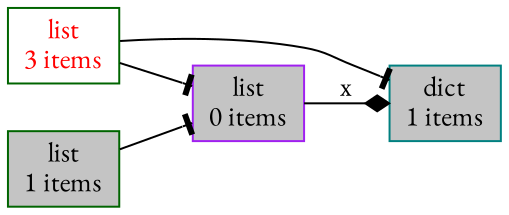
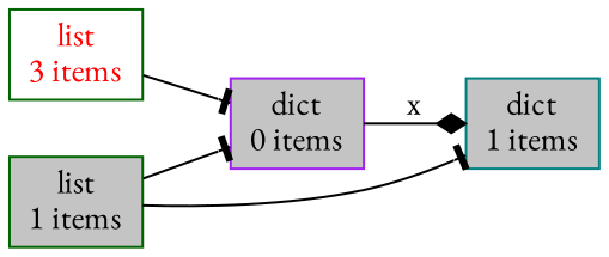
  digraph {
    fontname="EB Garamond"
    rankdir=LR
    node [color=darkgreen fillcolor="0,0,0.766667" fontname="EB Garamond" shape=box style=filled]
    edge [arrowhead=tee fontname="EB Garamond"]
    n1 [fillcolor="0,0,1" fontcolor=red label="list\n3 items"]
    n2 [color=teal label="dict\n1 items"]
-   n3 [color=purple label="list\n0 items"]
+   n3 [color=purple label="dict\n0 items"]
    n4 [label="list\n1 items"]
-   n1 -> n2
+   n4 -> n2
    n1 -> n3
    n3 -> n2 [arrowhead=diamond label=x weight=2]
    n4 -> n3
  }
